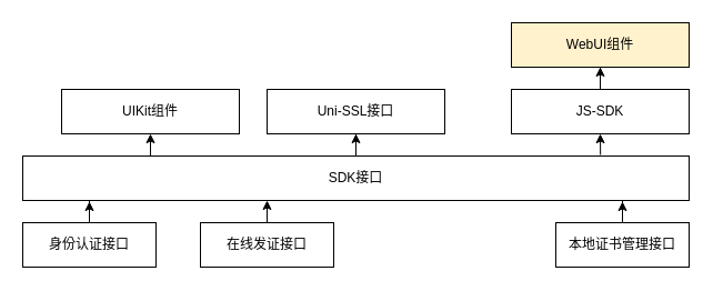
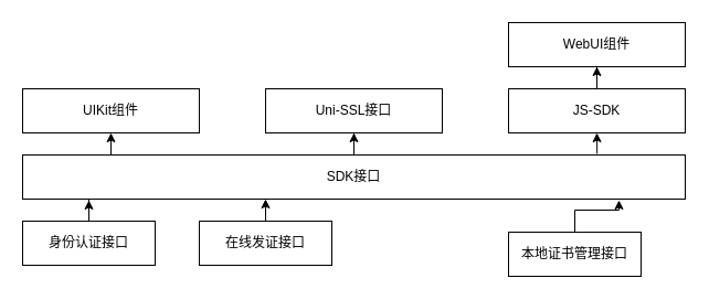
  <mxCell id="0" />
  <mxCell id="1" parent="0" />
  <mxCell id="2" style="edgeStyle=orthogonalEdgeStyle;rounded=0;orthogonalLoop=1;jettySize=auto;html=1;entryX=0.1;entryY=1.025;entryDx=0;entryDy=0;entryPerimeter=0;" edge="1" parent="1" source="3" target="11"><mxGeometry relative="1" as="geometry" /></mxCell>
  <mxCell id="3" value="身份认证接口" style="rounded=0;whiteSpace=wrap;html=1;" vertex="1" parent="1"><mxGeometry x="20" y="200" width="120" height="40" as="geometry" /></mxCell>
  <mxCell id="4" style="edgeStyle=orthogonalEdgeStyle;rounded=0;orthogonalLoop=1;jettySize=auto;html=1;entryX=0.367;entryY=1;entryDx=0;entryDy=0;entryPerimeter=0;" edge="1" parent="1" source="5" target="11"><mxGeometry relative="1" as="geometry" /></mxCell>
  <mxCell id="5" value="在线发证接口" style="rounded=0;whiteSpace=wrap;html=1;" vertex="1" parent="1"><mxGeometry x="180" y="200" width="120" height="40" as="geometry" /></mxCell>
  <mxCell id="6" style="edgeStyle=orthogonalEdgeStyle;rounded=0;orthogonalLoop=1;jettySize=auto;html=1;entryX=0.9;entryY=1.025;entryDx=0;entryDy=0;entryPerimeter=0;" edge="1" parent="1" source="7" target="11"><mxGeometry relative="1" as="geometry" /></mxCell>
- <mxCell id="7" value="本地证书管理接口" style="rounded=0;whiteSpace=wrap;html=1;" vertex="1" parent="1"><mxGeometry x="500" y="200" width="120" height="40" as="geometry" /></mxCell>
+ <mxCell id="7" value="本地证书管理接口" style="rounded=0;whiteSpace=wrap;html=1;" vertex="1" parent="1"><mxGeometry x="460" y="210" width="120" height="40" as="geometry" /></mxCell>
  <mxCell id="8" style="edgeStyle=orthogonalEdgeStyle;rounded=0;orthogonalLoop=1;jettySize=auto;html=1;entryX=0.5;entryY=1;entryDx=0;entryDy=0;exitX=0.137;exitY=0;exitDx=0;exitDy=0;exitPerimeter=0;" edge="1" parent="1" source="11" target="12"><mxGeometry relative="1" as="geometry" /></mxCell>
  <mxCell id="9" style="edgeStyle=orthogonalEdgeStyle;rounded=0;orthogonalLoop=1;jettySize=auto;html=1;entryX=0.5;entryY=1;entryDx=0;entryDy=0;" edge="1" parent="1" source="11" target="15"><mxGeometry relative="1" as="geometry" /></mxCell>
  <mxCell id="10" style="edgeStyle=orthogonalEdgeStyle;rounded=0;orthogonalLoop=1;jettySize=auto;html=1;entryX=0.5;entryY=1;entryDx=0;entryDy=0;exitX=0.867;exitY=-0.025;exitDx=0;exitDy=0;exitPerimeter=0;" edge="1" parent="1" source="11" target="14"><mxGeometry relative="1" as="geometry" /></mxCell>
  <mxCell id="11" value="SDK接口" style="rounded=0;whiteSpace=wrap;html=1;" vertex="1" parent="1"><mxGeometry x="20" y="140" width="600" height="40" as="geometry" /></mxCell>
- <mxCell id="12" value="UIKit组件" style="rounded=0;whiteSpace=wrap;html=1;" vertex="1" parent="1"><mxGeometry x="55" y="80" width="160" height="40" as="geometry" /></mxCell>
+ <mxCell id="12" value="UIKit组件" style="rounded=0;whiteSpace=wrap;html=1;" vertex="1" parent="1"><mxGeometry x="20" y="80" width="160" height="40" as="geometry" /></mxCell>
  <mxCell id="13" style="edgeStyle=orthogonalEdgeStyle;rounded=0;orthogonalLoop=1;jettySize=auto;html=1;entryX=0.5;entryY=1;entryDx=0;entryDy=0;" edge="1" parent="1" source="14" target="16"><mxGeometry relative="1" as="geometry" /></mxCell>
  <mxCell id="14" value="JS-SDK" style="rounded=0;whiteSpace=wrap;html=1;" vertex="1" parent="1"><mxGeometry x="460" y="80" width="160" height="40" as="geometry" /></mxCell>
  <mxCell id="15" value="Uni-SSL接口" style="rounded=0;whiteSpace=wrap;html=1;" vertex="1" parent="1"><mxGeometry x="240" y="80" width="160" height="40" as="geometry" /></mxCell>
- <mxCell id="16" value="WebUI组件" style="rounded=0;whiteSpace=wrap;html=1;fillColor=#fff2cc;" vertex="1" parent="1"><mxGeometry x="460" y="20" width="160" height="40" as="geometry" /></mxCell>
+ <mxCell id="16" value="WebUI组件" style="rounded=0;whiteSpace=wrap;html=1;" vertex="1" parent="1"><mxGeometry x="460" y="20" width="160" height="40" as="geometry" /></mxCell>
